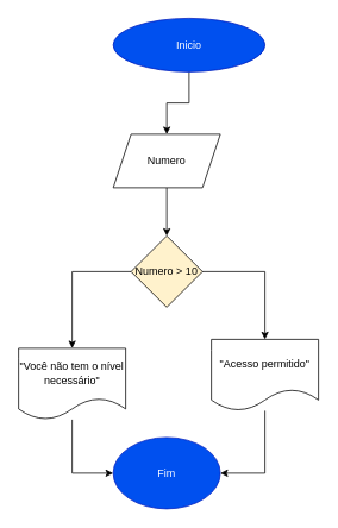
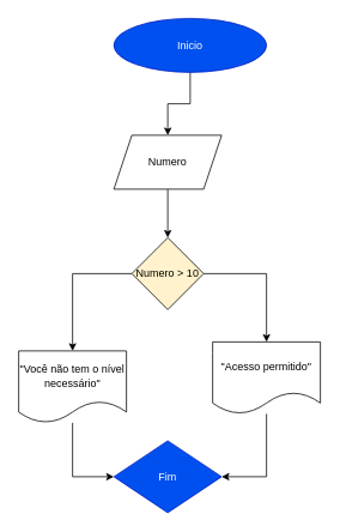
  <mxCell id="0" />
  <mxCell id="1" parent="0" />
  <mxCell id="2" value="" style="edgeStyle=orthogonalEdgeStyle;rounded=0;orthogonalLoop=1;jettySize=auto;html=1;" edge="1" parent="1" source="3" target="5"><mxGeometry relative="1" as="geometry" /></mxCell>
  <mxCell id="3" value="Inicio" style="ellipse;whiteSpace=wrap;html=1;fillColor=#0050ef;fontColor=#ffffff;strokeColor=#001DBC;" vertex="1" parent="1"><mxGeometry x="126" y="20" width="170" height="60" as="geometry" /></mxCell>
  <mxCell id="4" value="" style="edgeStyle=orthogonalEdgeStyle;rounded=0;orthogonalLoop=1;jettySize=auto;html=1;" edge="1" parent="1" source="5" target="8"><mxGeometry relative="1" as="geometry" /></mxCell>
  <mxCell id="5" value="Numero" style="shape=parallelogram;perimeter=parallelogramPerimeter;whiteSpace=wrap;html=1;fixedSize=1;" vertex="1" parent="1"><mxGeometry x="126" y="150" width="120" height="60" as="geometry" /></mxCell>
  <mxCell id="6" value="" style="edgeStyle=orthogonalEdgeStyle;rounded=0;orthogonalLoop=1;jettySize=auto;html=1;" edge="1" parent="1" source="8" target="10"><mxGeometry relative="1" as="geometry" /></mxCell>
  <mxCell id="7" value="" style="edgeStyle=orthogonalEdgeStyle;rounded=0;orthogonalLoop=1;jettySize=auto;html=1;" edge="1" parent="1" source="8" target="12"><mxGeometry relative="1" as="geometry" /></mxCell>
  <mxCell id="8" value="Numero &amp;gt; 10" style="rhombus;whiteSpace=wrap;html=1;fillColor=#fff2cc;" vertex="1" parent="1"><mxGeometry x="146" y="264" width="80" height="80" as="geometry" /></mxCell>
  <mxCell id="9" style="edgeStyle=orthogonalEdgeStyle;rounded=0;orthogonalLoop=1;jettySize=auto;html=1;entryX=1;entryY=0.5;entryDx=0;entryDy=0;" edge="1" parent="1" source="10" target="13"><mxGeometry relative="1" as="geometry" /></mxCell>
  <mxCell id="10" value="&quot;Acesso permitido&quot;" style="shape=document;whiteSpace=wrap;html=1;boundedLbl=1;" vertex="1" parent="1"><mxGeometry x="236" y="380" width="120" height="80" as="geometry" /></mxCell>
  <mxCell id="11" style="edgeStyle=orthogonalEdgeStyle;rounded=0;orthogonalLoop=1;jettySize=auto;html=1;entryX=0;entryY=0.5;entryDx=0;entryDy=0;" edge="1" parent="1" source="12" target="13"><mxGeometry relative="1" as="geometry" /></mxCell>
  <mxCell id="12" value="&quot;Você não tem o nível necessário&quot;" style="shape=document;whiteSpace=wrap;html=1;boundedLbl=1;" vertex="1" parent="1"><mxGeometry x="20" y="390" width="120" height="80" as="geometry" /></mxCell>
- <mxCell id="13" value="Fim" style="ellipse;whiteSpace=wrap;html=1;fillColor=#0050ef;fontColor=#ffffff;strokeColor=#001DBC;" vertex="1" parent="1"><mxGeometry x="126" y="490" width="120" height="80" as="geometry" /></mxCell>
+ <mxCell id="13" value="Fim" style="rhombus;whiteSpace=wrap;html=1;fillColor=#0050ef;fontColor=#ffffff;strokeColor=#001DBC;" vertex="1" parent="1"><mxGeometry x="126" y="490" width="120" height="80" as="geometry" /></mxCell>
